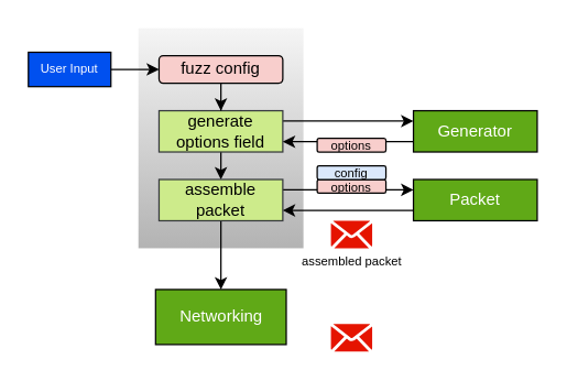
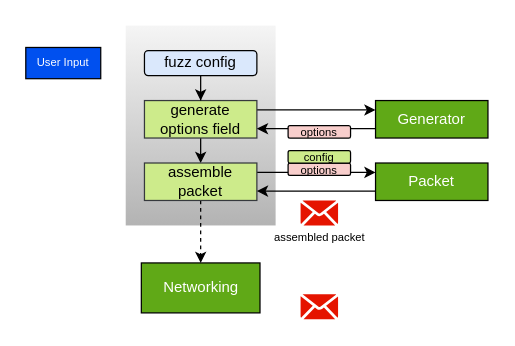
  <mxCell id="0" />
  <mxCell id="1" parent="0" />
  <mxCell id="2" value="" style="rounded=0;whiteSpace=wrap;html=1;fontSize=9;fillColor=#f5f5f5;strokeColor=none;gradientColor=#b3b3b3;" vertex="1" parent="1"><mxGeometry x="100" y="20" width="120" height="160" as="geometry" /></mxCell>
  <mxCell id="3" value="Networking" style="rounded=0;whiteSpace=wrap;html=1;fillColor=#60a917;strokeColor=#000000;fontColor=#ffffff;" vertex="1" parent="1"><mxGeometry x="112.5" y="210" width="95" height="40" as="geometry" /></mxCell>
  <mxCell id="4" style="edgeStyle=orthogonalEdgeStyle;rounded=0;orthogonalLoop=1;jettySize=auto;html=1;exitX=1;exitY=0.25;exitDx=0;exitDy=0;entryX=0;entryY=0.25;entryDx=0;entryDy=0;startArrow=none;startFill=0;endArrow=classic;endFill=1;" edge="1" parent="1" source="6" target="8"><mxGeometry relative="1" as="geometry" /></mxCell>
  <mxCell id="5" style="edgeStyle=orthogonalEdgeStyle;rounded=0;orthogonalLoop=1;jettySize=auto;html=1;exitX=0.5;exitY=1;exitDx=0;exitDy=0;entryX=0.5;entryY=0;entryDx=0;entryDy=0;startArrow=none;startFill=0;endArrow=classic;endFill=1;" edge="1" parent="1" source="6" target="12"><mxGeometry relative="1" as="geometry" /></mxCell>
  <mxCell id="6" value="&lt;div&gt;generate&lt;/div&gt;&lt;div&gt;options field&lt;br&gt;&lt;/div&gt;" style="rounded=0;whiteSpace=wrap;html=1;fillColor=#cdeb8b;strokeColor=#36393d;" vertex="1" parent="1"><mxGeometry x="115" y="80" width="90" height="30" as="geometry" /></mxCell>
  <mxCell id="7" style="edgeStyle=orthogonalEdgeStyle;rounded=0;orthogonalLoop=1;jettySize=auto;html=1;exitX=0;exitY=0.75;exitDx=0;exitDy=0;entryX=1;entryY=0.75;entryDx=0;entryDy=0;startArrow=none;startFill=0;endArrow=classic;endFill=1;" edge="1" parent="1" source="8" target="6"><mxGeometry relative="1" as="geometry" /></mxCell>
  <mxCell id="8" value="Generator" style="rounded=0;whiteSpace=wrap;html=1;fillColor=#60a917;strokeColor=#000000;fontColor=#ffffff;" vertex="1" parent="1"><mxGeometry x="300" y="80" width="90" height="30" as="geometry" /></mxCell>
  <mxCell id="9" value="&lt;font style=&quot;font-size: 9px&quot;&gt;options&lt;/font&gt;" style="rounded=1;whiteSpace=wrap;html=1;fillColor=#f8cecc;strokeColor=#000000;" vertex="1" parent="1"><mxGeometry x="230" y="100" width="50" height="10" as="geometry" /></mxCell>
  <mxCell id="10" style="edgeStyle=orthogonalEdgeStyle;rounded=0;orthogonalLoop=1;jettySize=auto;html=1;exitX=1;exitY=0.25;exitDx=0;exitDy=0;entryX=0;entryY=0.25;entryDx=0;entryDy=0;startArrow=none;startFill=0;endArrow=classic;endFill=1;" edge="1" parent="1" source="12" target="16"><mxGeometry relative="1" as="geometry" /></mxCell>
- <mxCell id="11" style="edgeStyle=orthogonalEdgeStyle;rounded=0;orthogonalLoop=1;jettySize=auto;html=1;exitX=0.5;exitY=1;exitDx=0;exitDy=0;fontSize=9;startArrow=none;startFill=0;endArrow=classic;endFill=1;" edge="1" parent="1" source="12" target="3"><mxGeometry relative="1" as="geometry" /></mxCell>
+ <mxCell id="11" style="edgeStyle=orthogonalEdgeStyle;rounded=0;orthogonalLoop=1;jettySize=auto;html=1;exitX=0.5;exitY=1;exitDx=0;exitDy=0;fontSize=9;startArrow=none;startFill=0;endArrow=classic;endFill=1;dashed=1;" edge="1" parent="1" source="12" target="3"><mxGeometry relative="1" as="geometry" /></mxCell>
  <mxCell id="12" value="&lt;div&gt;assemble&lt;/div&gt;&lt;div&gt;packet&lt;br&gt;&lt;/div&gt;" style="rounded=0;whiteSpace=wrap;html=1;fillColor=#cdeb8b;strokeColor=#36393d;" vertex="1" parent="1"><mxGeometry x="115" y="130" width="90" height="30" as="geometry" /></mxCell>
  <mxCell id="13" style="edgeStyle=orthogonalEdgeStyle;rounded=0;orthogonalLoop=1;jettySize=auto;html=1;exitX=0.5;exitY=1;exitDx=0;exitDy=0;fontSize=9;startArrow=none;startFill=0;endArrow=classic;endFill=1;" edge="1" parent="1" source="14" target="6"><mxGeometry relative="1" as="geometry" /></mxCell>
- <mxCell id="14" value="fuzz config" style="rounded=1;whiteSpace=wrap;html=1;fillColor=#f8cecc;strokeColor=#000000;" vertex="1" parent="1"><mxGeometry x="115" y="40" width="90" height="20" as="geometry" /></mxCell>
+ <mxCell id="14" value="fuzz config" style="rounded=1;whiteSpace=wrap;html=1;fillColor=#dae8fc;strokeColor=#000000;" vertex="1" parent="1"><mxGeometry x="115" y="40" width="90" height="20" as="geometry" /></mxCell>
  <mxCell id="15" style="edgeStyle=orthogonalEdgeStyle;rounded=0;orthogonalLoop=1;jettySize=auto;html=1;exitX=0;exitY=0.75;exitDx=0;exitDy=0;entryX=1;entryY=0.75;entryDx=0;entryDy=0;startArrow=none;startFill=0;endArrow=classic;endFill=1;" edge="1" parent="1" source="16" target="12"><mxGeometry relative="1" as="geometry" /></mxCell>
  <mxCell id="16" value="Packet" style="rounded=0;whiteSpace=wrap;html=1;fillColor=#60a917;strokeColor=#000000;fontColor=#ffffff;" vertex="1" parent="1"><mxGeometry x="300" y="130" width="90" height="30" as="geometry" /></mxCell>
  <mxCell id="17" value="&lt;font style=&quot;font-size: 9px&quot;&gt;options&lt;/font&gt;" style="rounded=1;whiteSpace=wrap;html=1;fillColor=#f8cecc;strokeColor=#000000;" vertex="1" parent="1"><mxGeometry x="230" y="130" width="50" height="10" as="geometry" /></mxCell>
  <mxCell id="18" value="&amp;nbsp;" style="text;whiteSpace=wrap;html=1;" vertex="1" parent="1"><mxGeometry x="240" y="190" width="30" height="30" as="geometry" /></mxCell>
- <mxCell id="19" value="&lt;font style=&quot;font-size: 9px&quot;&gt;config&lt;/font&gt;" style="rounded=1;whiteSpace=wrap;html=1;fillColor=#dae8fc;strokeColor=#000000;" vertex="1" parent="1"><mxGeometry x="230" y="120" width="50" height="10" as="geometry" /></mxCell>
- <mxCell id="20" style="edgeStyle=orthogonalEdgeStyle;rounded=0;orthogonalLoop=1;jettySize=auto;html=1;exitX=1;exitY=0.5;exitDx=0;exitDy=0;fontSize=9;startArrow=none;startFill=0;endArrow=classic;endFill=1;" edge="1" parent="1" source="21" target="14"><mxGeometry relative="1" as="geometry" /></mxCell>
+ <mxCell id="19" value="&lt;font style=&quot;font-size: 9px&quot;&gt;config&lt;/font&gt;" style="rounded=1;whiteSpace=wrap;html=1;fillColor=#cdeb8b;strokeColor=#000000;" vertex="1" parent="1"><mxGeometry x="230" y="120" width="50" height="10" as="geometry" /></mxCell>
  <mxCell id="21" value="User Input" style="rounded=0;whiteSpace=wrap;html=1;fontSize=9;fillColor=#0050ef;fontColor=#ffffff;strokeColor=#000000;" vertex="1" parent="1"><mxGeometry x="20" y="37.5" width="60" height="25" as="geometry" /></mxCell>
  <mxCell id="22" value="" style="verticalLabelPosition=bottom;sketch=0;html=1;fillColor=#e51400;strokeColor=#B20000;verticalAlign=top;pointerEvents=1;align=center;shape=mxgraph.cisco_safe.iot_things_icons.icon34;rounded=1;fontSize=9;fontColor=#ffffff;" vertex="1" parent="1"><mxGeometry x="240" y="160" width="30" height="20" as="geometry" /></mxCell>
  <mxCell id="23" value="assembled packet" style="text;html=1;align=center;verticalAlign=middle;resizable=0;points=[];autosize=1;strokeColor=none;fillColor=none;fontSize=9;" vertex="1" parent="1"><mxGeometry x="210" y="180" width="90" height="20" as="geometry" /></mxCell>
  <mxCell id="24" value="" style="verticalLabelPosition=bottom;sketch=0;html=1;fillColor=#e51400;strokeColor=#B20000;verticalAlign=top;pointerEvents=1;align=center;shape=mxgraph.cisco_safe.iot_things_icons.icon34;rounded=1;fontSize=9;fontColor=#ffffff;" vertex="1" parent="1"><mxGeometry x="240" y="235" width="30" height="20" as="geometry" /></mxCell>
